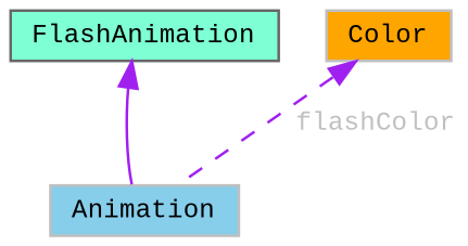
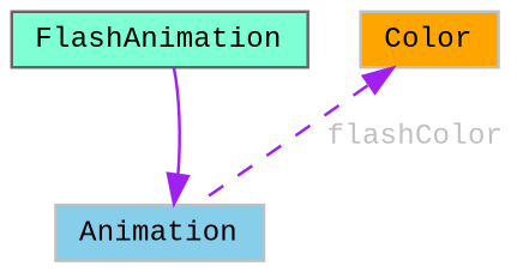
  digraph {
    fontname="Liberation Mono"
    node [color=grey75 fontname="Liberation Mono" fontsize=10 shape=box style=filled]
    edge [color=purple dir=back fontname="Liberation Mono" fontsize=10 labelfontname=Helvetica labelfontsize=10]
    n1 [color=gray40 fillcolor=aquamarine fontcolor=black height=0.2 label=FlashAnimation width=0.4]
    n2 [fillcolor=skyblue height=0.2 label=Animation width=0.4]
    n3 [fillcolor=orange height=0.2 label=Color width=0.4]
-   n1 -> n2 [style=solid]
+   n2 -> n1 [style=solid]
    n3 -> n2 [fontcolor=grey label=" flashColor" style=dashed]
  }
